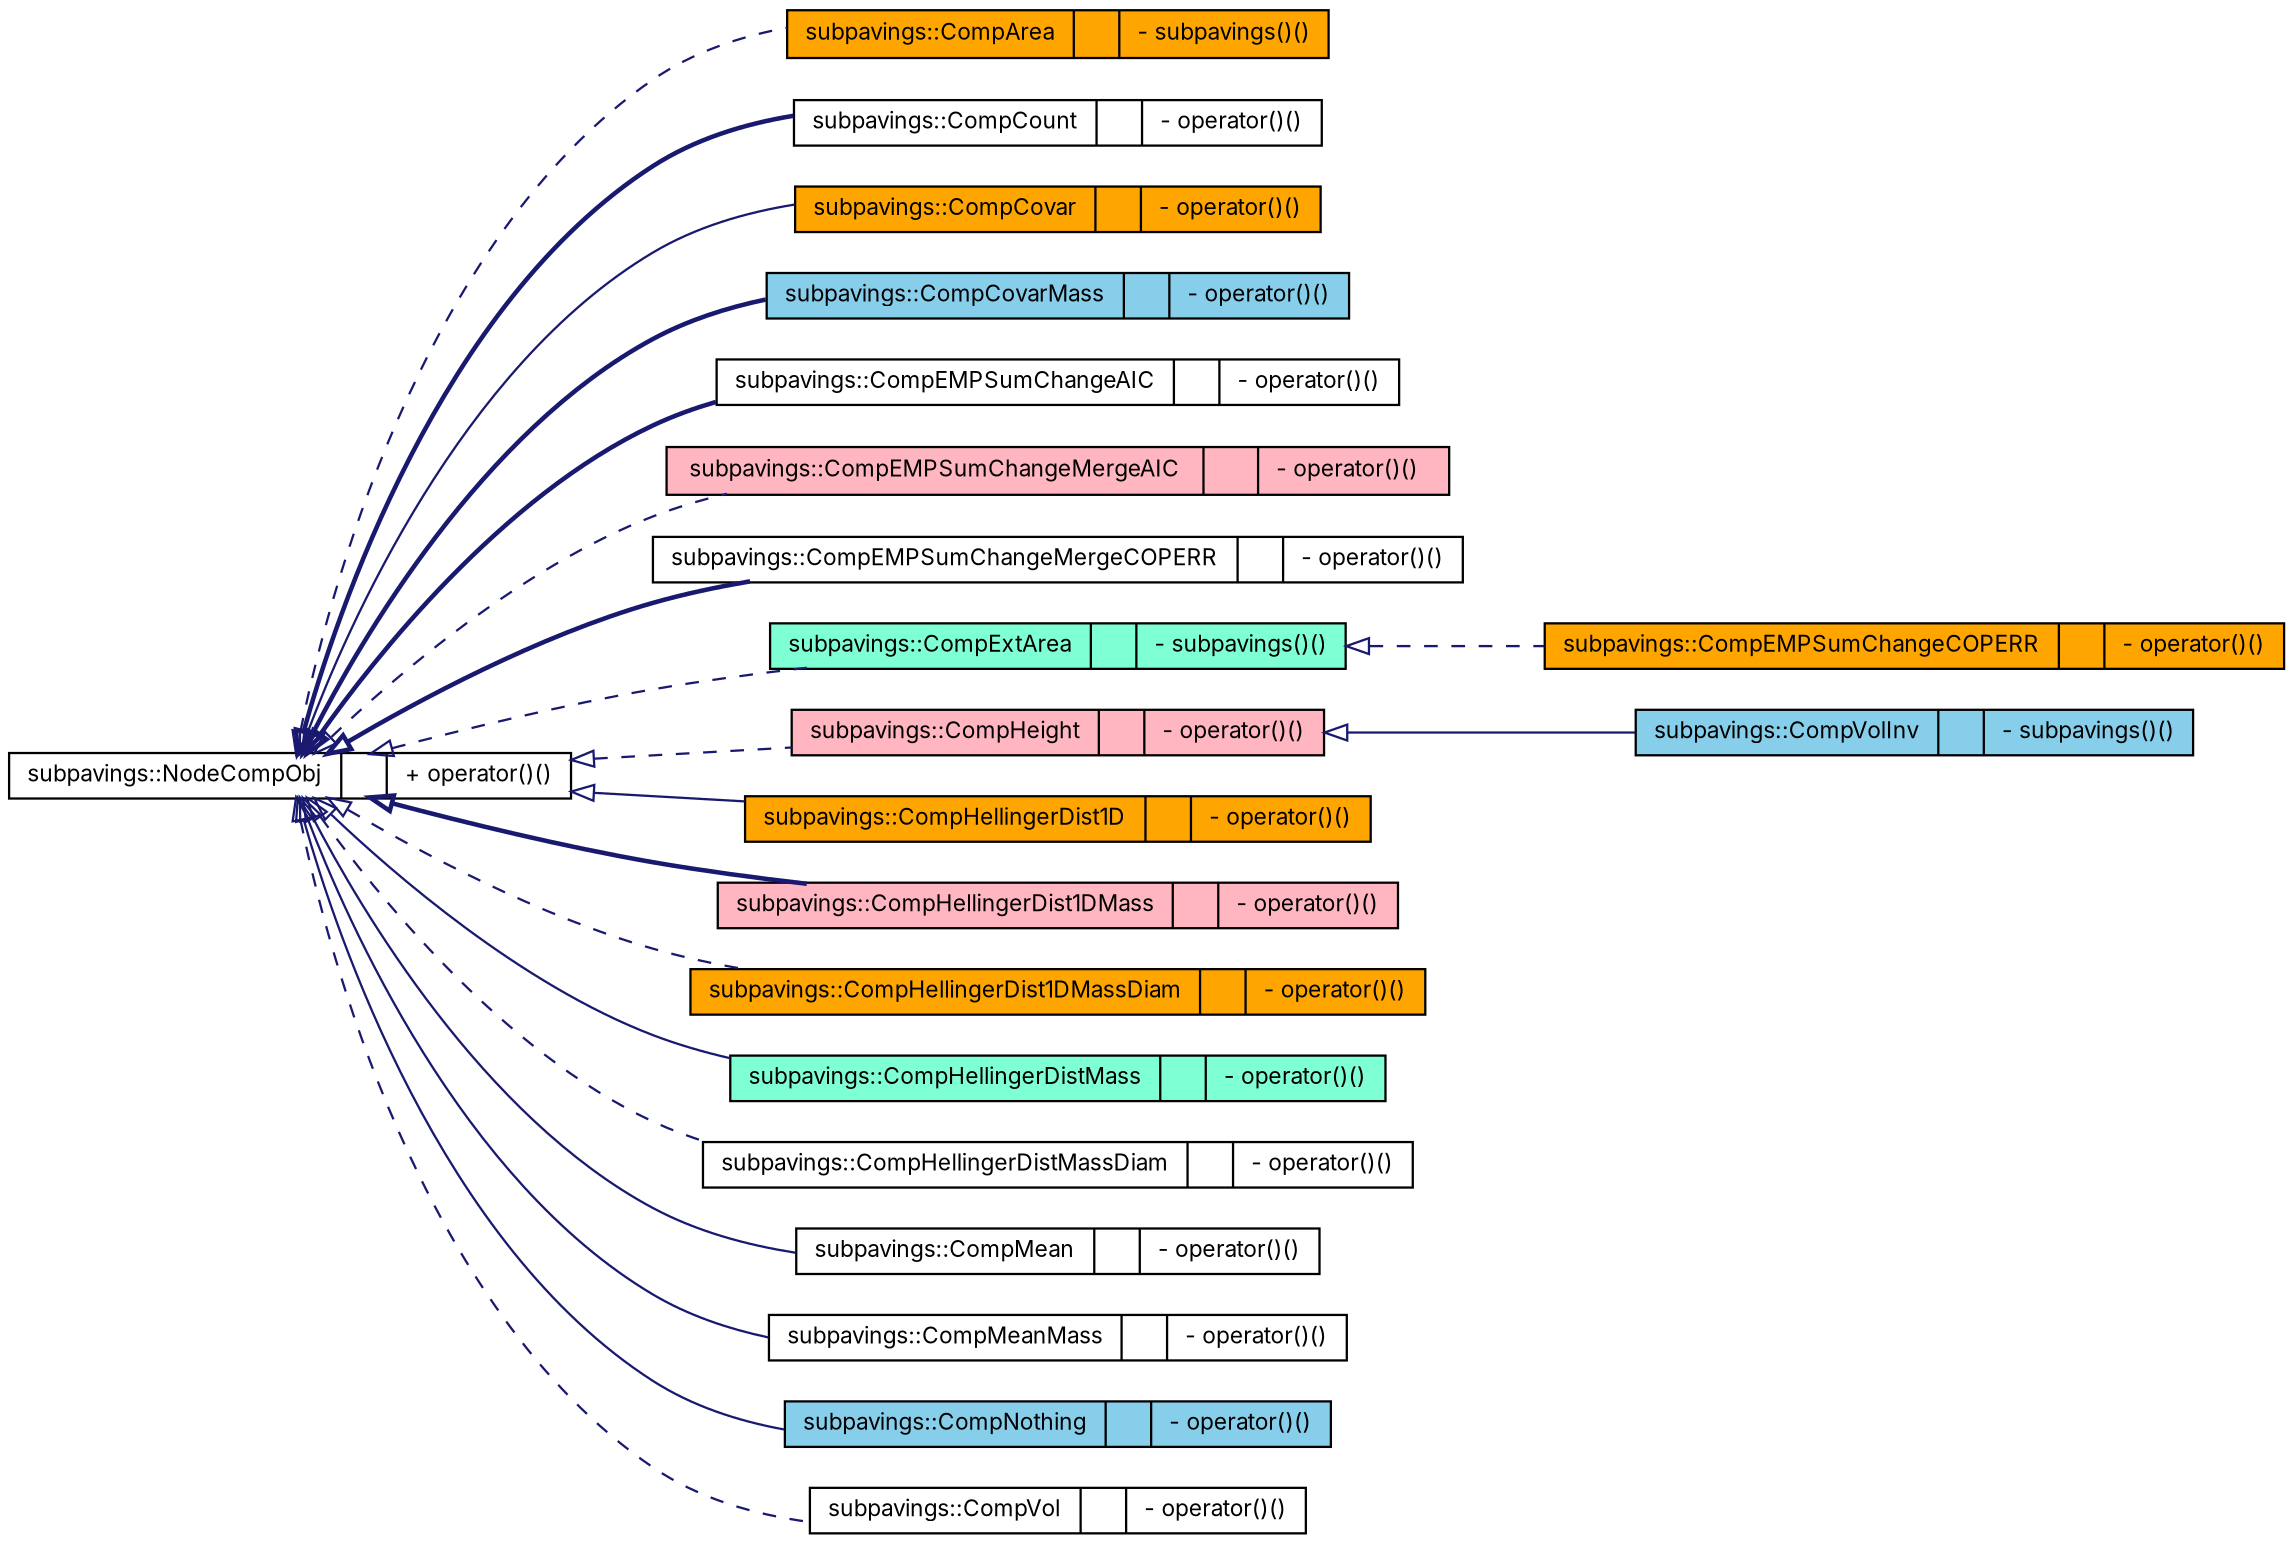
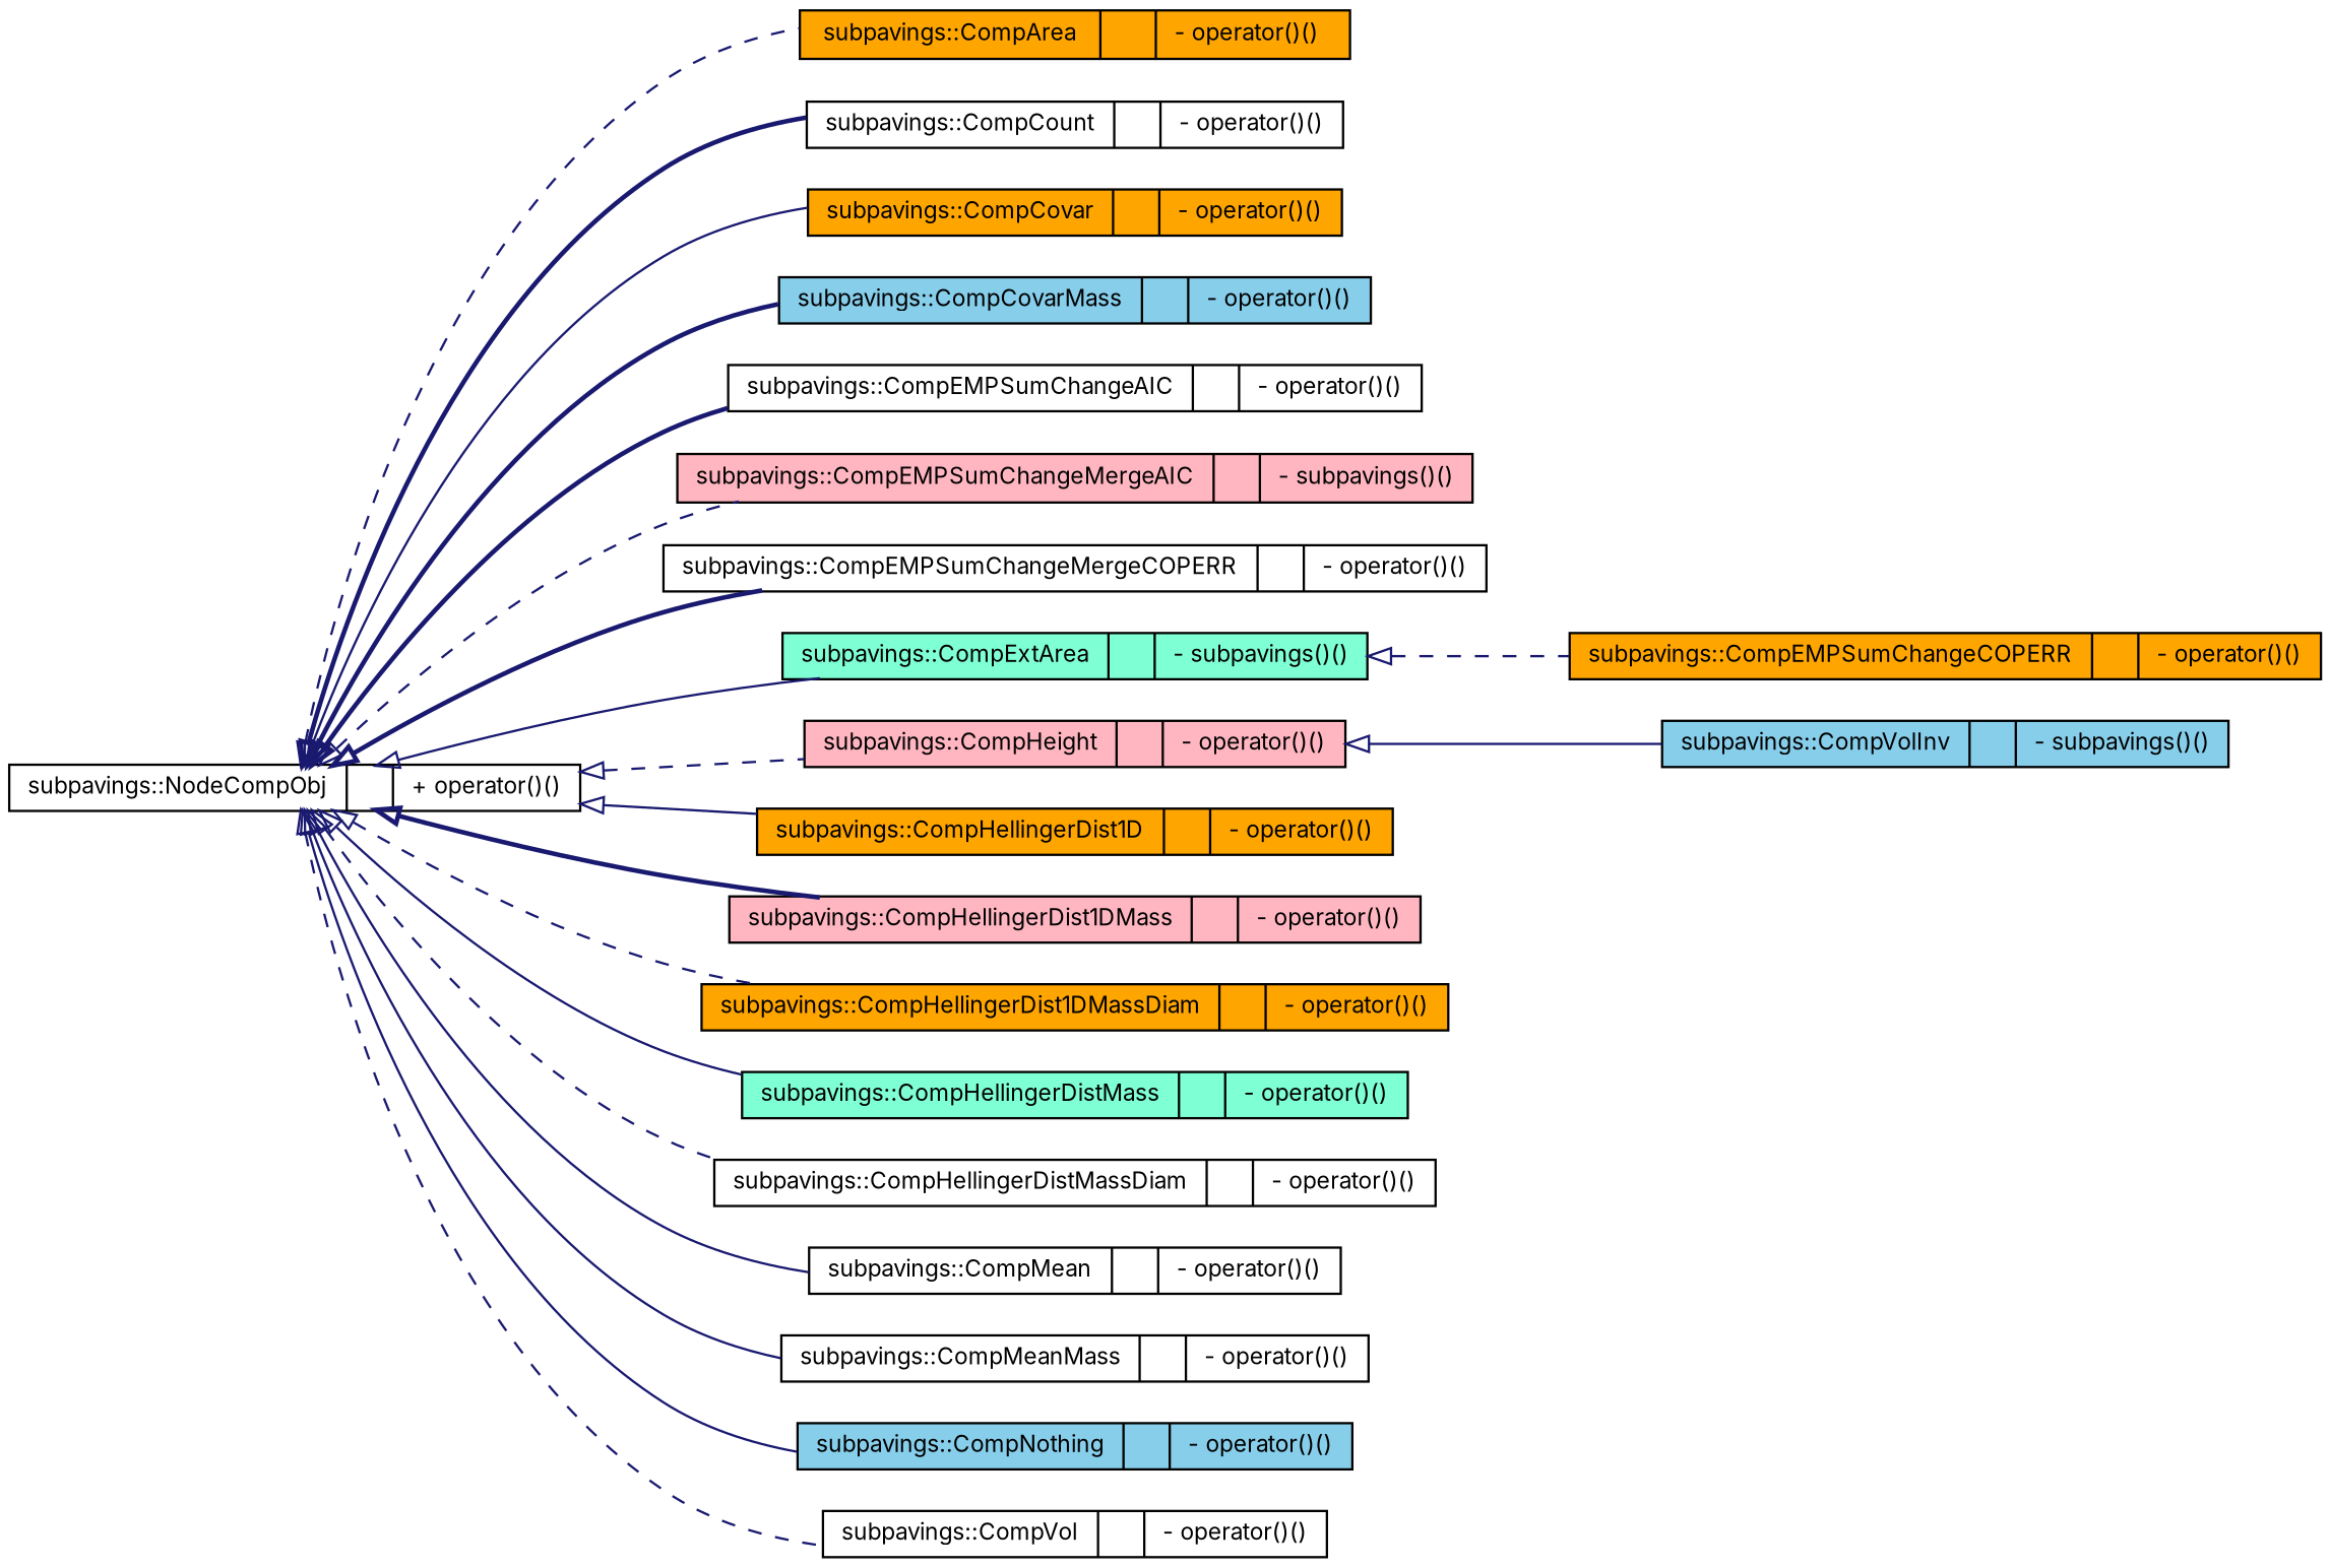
  digraph {
    fontname=Inter
    rankdir=LR
    node [color=black fillcolor=white fontname=Inter fontsize=10 shape=record style=filled]
    edge [arrowtail=onormal color=midnightblue dir=back fontname=Inter fontsize=10 labelfontname=FreeSans labelfontsize=10 style=solid]
    n1 [fontcolor=black height=0.2 label="{subpavings::NodeCompObj\n||+ operator()()\l}" width=0.4]
-   n2 [fillcolor=orange height=0.2 label="{subpavings::CompArea\n||- subpavings()()\l}" width=0.4]
+   n2 [fillcolor=orange height=0.2 label="{subpavings::CompArea\n||- operator()()\l}" width=0.4]
    n3 [height=0.2 label="{subpavings::CompCount\n||- operator()()\l}" width=0.4]
    n4 [fillcolor=orange height=0.2 label="{subpavings::CompCovar\n||- operator()()\l}" width=0.4]
    n5 [fillcolor=skyblue height=0.2 label="{subpavings::CompCovarMass\n||- operator()()\l}" width=0.4]
    n6 [height=0.2 label="{subpavings::CompEMPSumChangeAIC\n||- operator()()\l}" width=0.4]
-   n7 [fillcolor=lightpink height=0.2 label="{subpavings::CompEMPSumChangeMergeAIC\n||- operator()()\l}" width=0.4]
+   n7 [fillcolor=lightpink height=0.2 label="{subpavings::CompEMPSumChangeMergeAIC\n||- subpavings()()\l}" width=0.4]
    n8 [height=0.2 label="{subpavings::CompEMPSumChangeMergeCOPERR\n||- operator()()\l}" width=0.4]
    n9 [fillcolor=aquamarine height=0.2 label="{subpavings::CompExtArea\n||- subpavings()()\l}" width=0.4]
    n10 [fillcolor=lightpink height=0.2 label="{subpavings::CompHeight\n||- operator()()\l}" width=0.4]
    n11 [fillcolor=orange height=0.2 label="{subpavings::CompHellingerDist1D\n||- operator()()\l}" width=0.4]
    n12 [fillcolor=lightpink height=0.2 label="{subpavings::CompHellingerDist1DMass\n||- operator()()\l}" width=0.4]
    n13 [fillcolor=orange height=0.2 label="{subpavings::CompHellingerDist1DMassDiam\n||- operator()()\l}" width=0.4]
    n14 [fillcolor=aquamarine height=0.2 label="{subpavings::CompHellingerDistMass\n||- operator()()\l}" width=0.4]
    n15 [height=0.2 label="{subpavings::CompHellingerDistMassDiam\n||- operator()()\l}" width=0.4]
    n16 [height=0.2 label="{subpavings::CompMean\n||- operator()()\l}" width=0.4]
    n17 [height=0.2 label="{subpavings::CompMeanMass\n||- operator()()\l}" width=0.4]
    n18 [fillcolor=skyblue height=0.2 label="{subpavings::CompNothing\n||- operator()()\l}" width=0.4]
    n19 [height=0.2 label="{subpavings::CompVol\n||- operator()()\l}" width=0.4]
    n20 [fillcolor=orange height=0.2 label="{subpavings::CompEMPSumChangeCOPERR\n||- operator()()\l}" width=0.4]
    n21 [fillcolor=skyblue height=0.2 label="{subpavings::CompVolInv\n||- subpavings()()\l}" width=0.4]
    n1 -> n2 [style=dashed]
    n1 -> n3 [style=bold]
    n1 -> n4
    n1 -> n5 [style=bold]
    n1 -> n6 [style=bold]
    n1 -> n7 [style=dashed]
    n1 -> n8 [style=bold]
-   n1 -> n9 [style=dashed]
+   n1 -> n9
    n1 -> n10 [style=dashed]
    n1 -> n11
    n1 -> n12 [style=bold]
    n1 -> n13 [style=dashed]
    n1 -> n14
    n1 -> n15 [style=dashed]
    n1 -> n16
    n1 -> n17
    n1 -> n18
    n1 -> n19 [style=dashed]
    n9 -> n20 [style=dashed]
    n10 -> n21
  }
